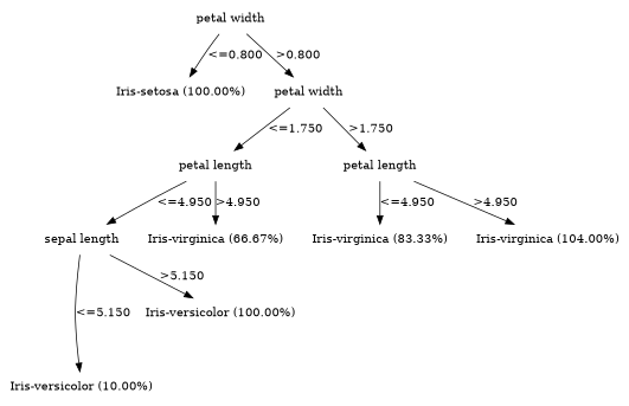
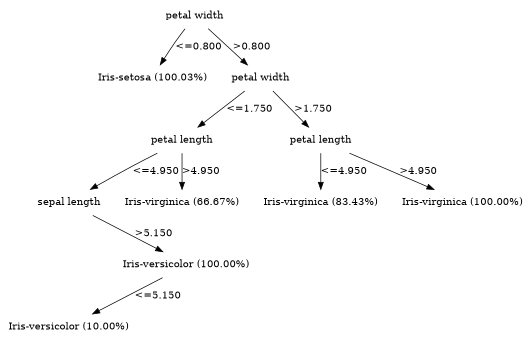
  digraph {
    node [shape=plaintext]
    n1 [label="petal width"]
-   n2 [label="Iris-setosa (100.00%)"]
+   n2 [label="Iris-setosa (100.03%)"]
    n3 [label="petal width"]
    n4 [label="petal length"]
    n5 [label="petal length"]
    n6 [label="sepal length"]
    n7 [label="Iris-virginica (66.67%)"]
-   n8 [label="Iris-virginica (83.33%)"]
-   n9 [label="Iris-virginica (104.00%)"]
+   n8 [label="Iris-virginica (83.43%)"]
+   n9 [label="Iris-virginica (100.00%)"]
    n10 [label="Iris-versicolor (10.00%)"]
    n11 [label="Iris-versicolor (100.00%)"]
    n1 -> n2 [label="<=0.800"]
    n1 -> n3 [label=">0.800"]
    n3 -> n4 [label="<=1.750"]
    n3 -> n5 [label=">1.750"]
    n4 -> n6 [label="<=4.950"]
    n4 -> n7 [label=">4.950"]
    n5 -> n8 [label="<=4.950"]
    n5 -> n9 [label=">4.950"]
-   n6 -> n10 [label="<=5.150"]
+   n11 -> n10 [label="<=5.150"]
    n6 -> n11 [label=">5.150"]
  }
